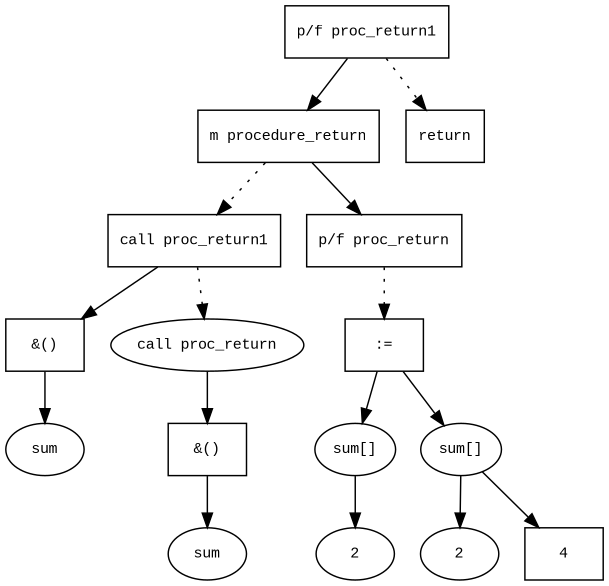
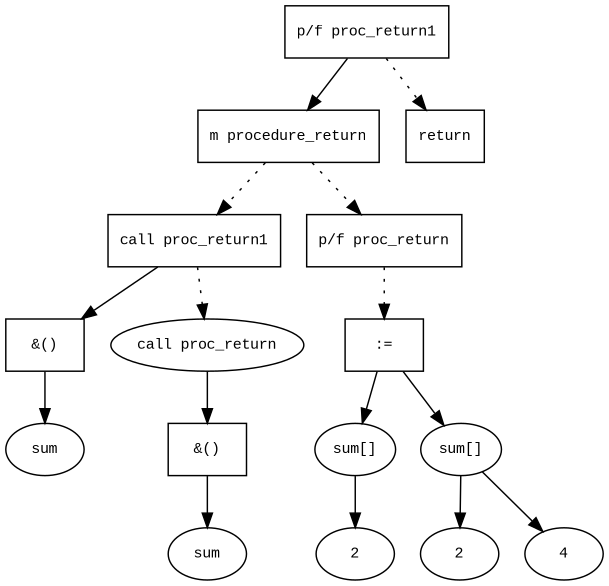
  digraph {
    fontname="Times New Roman"
    fontsize=10
    node [fontname="Courier New" fontsize=10 shape=box]
    edge [fontname="Times New Roman" fontsize=10]
    n1 [label="m procedure_return"]
    n2 [label="call proc_return1"]
    n3 [label="p/f proc_return"]
    n4 [label="&()"]
    n5 [label="call proc_return" shape=ellipse]
    n6 [label="p/f proc_return1"]
    n7 [label=return]
    n8 [label=":="]
    n9 [label=sum shape=ellipse]
    n10 [label="&()"]
    n11 [label=sum shape=ellipse]
    n12 [label="sum[]" shape=ellipse]
    n13 [label="sum[]" shape=ellipse]
    n14 [label=2 shape=ellipse]
    n15 [label=2 shape=ellipse]
-   n16 [label=4]
+   n16 [label=4 shape=ellipse]
    n1 -> n2 [style=dotted]
-   n1 -> n3
+   n1 -> n3 [style=dotted]
    n2 -> n4
    n2 -> n5 [style=dotted]
    n3 -> n8 [style=dotted]
    n4 -> n9
    n5 -> n10
    n6 -> n1
    n6 -> n7 [style=dotted]
    n8 -> n12
    n8 -> n13
    n10 -> n11
    n12 -> n14
    n13 -> n15
    n13 -> n16
  }
